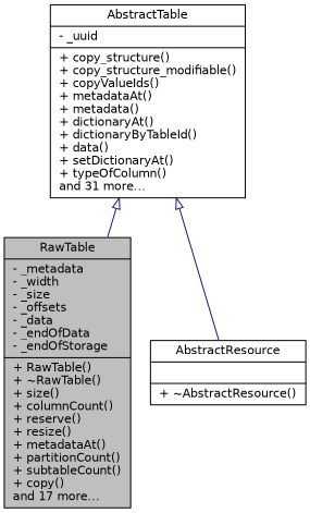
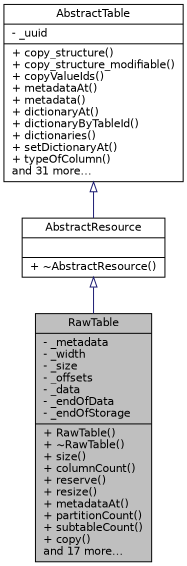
  digraph {
    node [color=black fillcolor=white fontname=Helvetica fontsize=11 shape=record style=filled]
    edge [arrowtail=onormal color=midnightblue dir=back fontname=Helvetica fontsize=11 labelfontname=Helvetica labelfontsize=11 style=solid]
    n1 [fillcolor=grey75 fontcolor=black height=0.2 label="{RawTable\n|- _metadata\l- _width\l- _size\l- _offsets\l- _data\l- _endOfData\l- _endOfStorage\l|+ RawTable()\l+ ~RawTable()\l+ size()\l+ columnCount()\l+ reserve()\l+ resize()\l+ metadataAt()\l+ partitionCount()\l+ subtableCount()\l+ copy()\land 17 more...\l}" width=0.4]
-   n2 [height=0.2 label="{AbstractTable\n|- _uuid\l|+ copy_structure()\l+ copy_structure_modifiable()\l+ copyValueIds()\l+ metadataAt()\l+ metadata()\l+ dictionaryAt()\l+ dictionaryByTableId()\l+ data()\l+ setDictionaryAt()\l+ typeOfColumn()\land 31 more...\l}" width=0.4]
+   n2 [height=0.2 label="{AbstractTable\n|- _uuid\l|+ copy_structure()\l+ copy_structure_modifiable()\l+ copyValueIds()\l+ metadataAt()\l+ metadata()\l+ dictionaryAt()\l+ dictionaryByTableId()\l+ dictionaries()\l+ setDictionaryAt()\l+ typeOfColumn()\land 31 more...\l}" width=0.4]
    n3 [height=0.2 label="{AbstractResource\n||+ ~AbstractResource()\l}" width=0.4]
-   n2 -> n1
+   n3 -> n1
    n2 -> n3
  }
